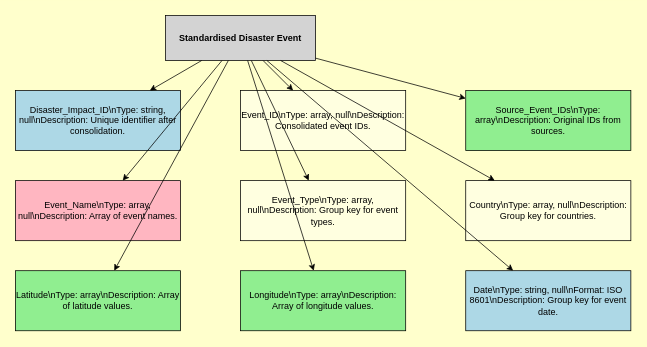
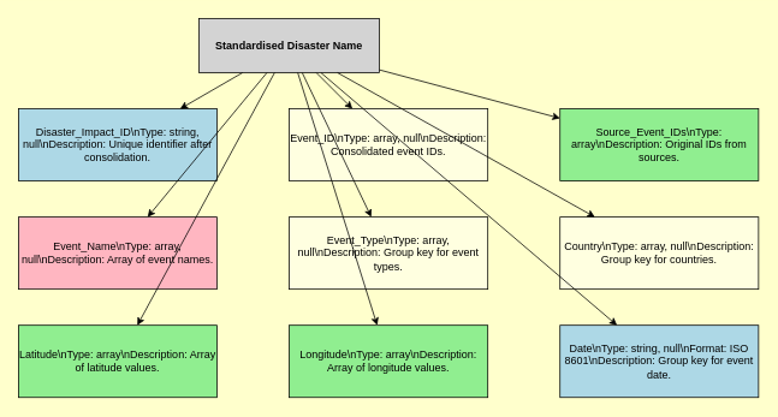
  <mxCell id="0" />
  <mxCell id="1" parent="0" />
- <mxCell id="2" value="&lt;b&gt;Standardised Disaster Event&lt;/b&gt;" style="rectangle;fillColor=lightgray;whiteSpace=wrap;html=1;strokeColor=#000000;fontColor=#000000;" parent="1" vertex="1"><mxGeometry x="220" y="20" width="200" height="60" as="geometry" /></mxCell>
+ <mxCell id="2" value="&lt;b&gt;Standardised Disaster Name&lt;/b&gt;" style="rectangle;fillColor=lightgray;whiteSpace=wrap;html=1;strokeColor=#000000;fontColor=#000000;" parent="1" vertex="1"><mxGeometry x="220" y="20" width="200" height="60" as="geometry" /></mxCell>
  <mxCell id="3" value="Disaster_Impact_ID\nType: string, null\nDescription: Unique identifier after consolidation." style="rectangle;fillColor=lightblue;whiteSpace=wrap;html=1;strokeColor=#000000;fontColor=#000000;" parent="1" vertex="1"><mxGeometry x="20" y="120" width="220" height="80" as="geometry" /></mxCell>
  <mxCell id="4" value="Event_ID\nType: array, null\nDescription: Consolidated event IDs." style="rectangle;fillColor=lightyellow;whiteSpace=wrap;html=1;strokeColor=#000000;fontColor=#000000;" parent="1" vertex="1"><mxGeometry x="320" y="120" width="220" height="80" as="geometry" /></mxCell>
  <mxCell id="5" value="Source_Event_IDs\nType: array\nDescription: Original IDs from sources." style="rectangle;fillColor=lightgreen;whiteSpace=wrap;html=1;strokeColor=#000000;fontColor=#000000;" parent="1" vertex="1"><mxGeometry x="620" y="120" width="220" height="80" as="geometry" /></mxCell>
  <mxCell id="6" value="Event_Name\nType: array, null\nDescription: Array of event names." style="rectangle;fillColor=lightpink;whiteSpace=wrap;html=1;strokeColor=#000000;fontColor=#000000;" parent="1" vertex="1"><mxGeometry x="20" y="240" width="220" height="80" as="geometry" /></mxCell>
  <mxCell id="7" value="Event_Type\nType: array, null\nDescription: Group key for event types." style="rectangle;fillColor=lightyellow;whiteSpace=wrap;html=1;strokeColor=#000000;fontColor=#000000;" parent="1" vertex="1"><mxGeometry x="320" y="240" width="220" height="80" as="geometry" /></mxCell>
  <mxCell id="8" value="Country\nType: array, null\nDescription: Group key for countries." style="rectangle;fillColor=lightyellow;whiteSpace=wrap;html=1;strokeColor=#000000;fontColor=#000000;" parent="1" vertex="1"><mxGeometry x="620" y="240" width="220" height="80" as="geometry" /></mxCell>
  <mxCell id="9" value="Latitude\nType: array\nDescription: Array of latitude values." style="rectangle;fillColor=lightgreen;whiteSpace=wrap;html=1;strokeColor=#000000;fontColor=#000000;" parent="1" vertex="1"><mxGeometry x="20" y="360" width="220" height="80" as="geometry" /></mxCell>
  <mxCell id="10" value="Longitude\nType: array\nDescription: Array of longitude values." style="rectangle;fillColor=lightgreen;whiteSpace=wrap;html=1;strokeColor=#000000;fontColor=#000000;" parent="1" vertex="1"><mxGeometry x="320" y="360" width="220" height="80" as="geometry" /></mxCell>
  <mxCell id="11" value="Date\nType: string, null\nFormat: ISO 8601\nDescription: Group key for event date." style="rectangle;fillColor=lightblue;whiteSpace=wrap;html=1;strokeColor=#000000;fontColor=#000000;" parent="1" vertex="1"><mxGeometry x="620" y="360" width="220" height="80" as="geometry" /></mxCell>
  <mxCell id="12" style="strokeColor=#000000;fontColor=#000000;" parent="1" source="2" target="3" edge="1"><mxGeometry relative="1" as="geometry" /></mxCell>
  <mxCell id="13" style="strokeColor=#000000;fontColor=#000000;" parent="1" source="2" target="4" edge="1"><mxGeometry relative="1" as="geometry" /></mxCell>
  <mxCell id="14" style="strokeColor=#000000;fontColor=#000000;" parent="1" source="2" target="5" edge="1"><mxGeometry relative="1" as="geometry" /></mxCell>
  <mxCell id="15" style="strokeColor=#000000;fontColor=#000000;" parent="1" source="2" target="6" edge="1"><mxGeometry relative="1" as="geometry" /></mxCell>
  <mxCell id="16" style="strokeColor=#000000;fontColor=#000000;" parent="1" source="2" target="7" edge="1"><mxGeometry relative="1" as="geometry" /></mxCell>
  <mxCell id="17" style="strokeColor=#000000;fontColor=#000000;" parent="1" source="2" target="8" edge="1"><mxGeometry relative="1" as="geometry" /></mxCell>
  <mxCell id="18" style="strokeColor=#000000;fontColor=#000000;" parent="1" source="2" target="9" edge="1"><mxGeometry relative="1" as="geometry" /></mxCell>
  <mxCell id="19" style="strokeColor=#000000;fontColor=#000000;" parent="1" source="2" target="10" edge="1"><mxGeometry relative="1" as="geometry" /></mxCell>
  <mxCell id="20" style="strokeColor=#000000;fontColor=#000000;" parent="1" source="2" target="11" edge="1"><mxGeometry relative="1" as="geometry" /></mxCell>
